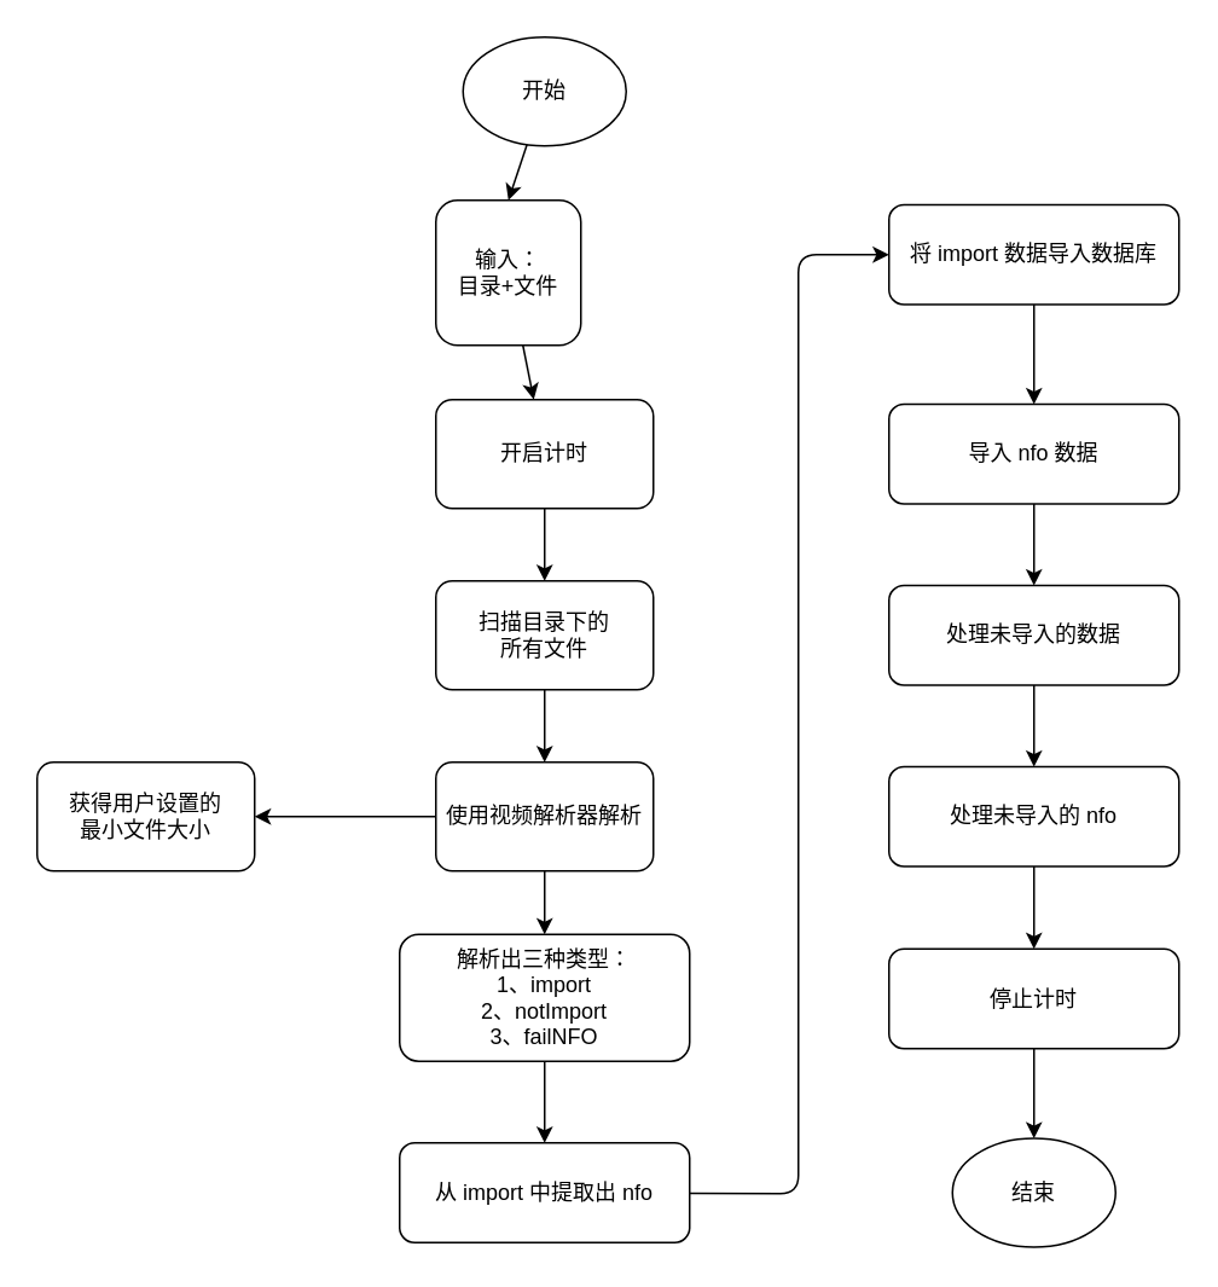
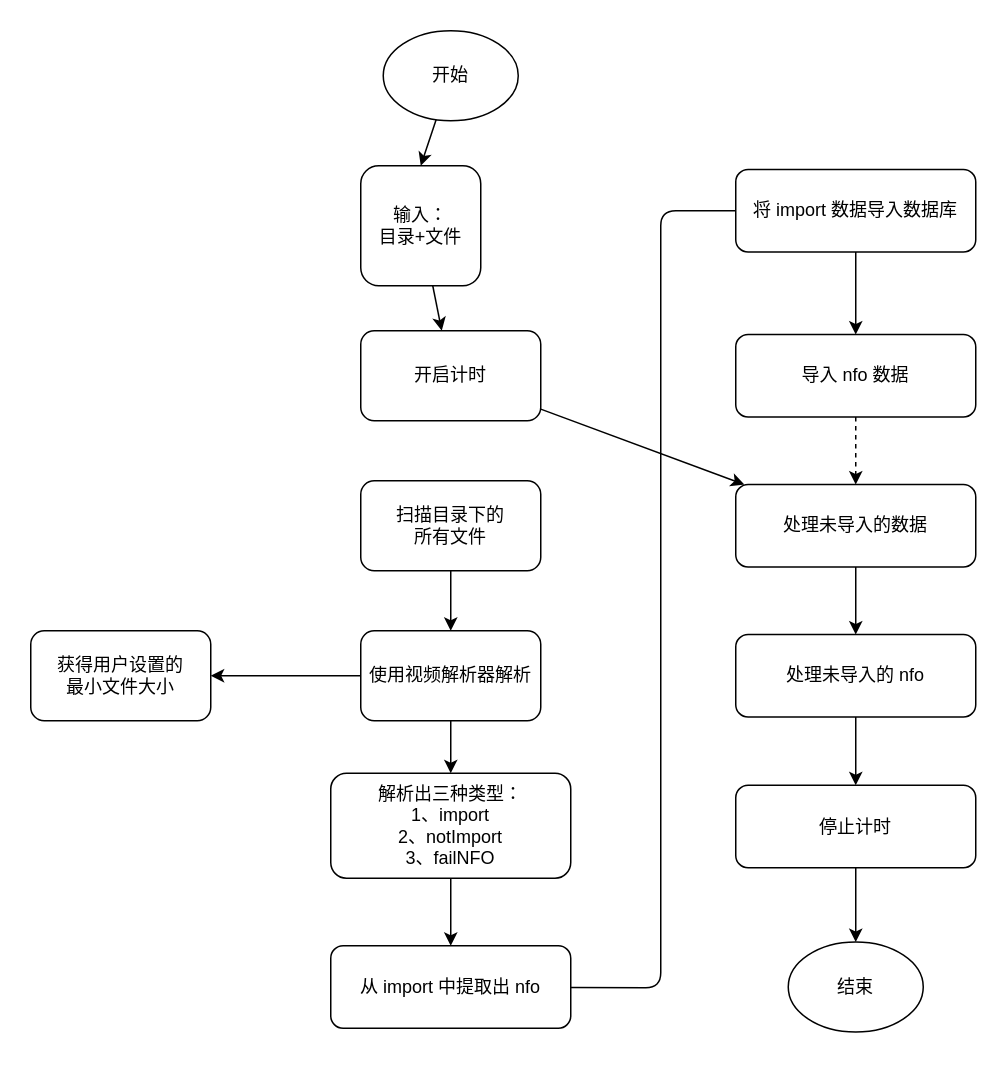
  <mxCell id="0" />
  <mxCell id="1" parent="0" />
  <mxCell id="2" style="edgeStyle=none;html=1;entryX=0.5;entryY=0;entryDx=0;entryDy=0;" parent="1" source="3" target="5" edge="1"><mxGeometry relative="1" as="geometry" /></mxCell>
  <mxCell id="3" value="开始" style="ellipse;whiteSpace=wrap;html=1;" parent="1" vertex="1"><mxGeometry x="255" y="20" width="90" height="60" as="geometry" /></mxCell>
  <mxCell id="4" value="" style="edgeStyle=none;html=1;" edge="1" parent="1" source="5" target="7"><mxGeometry relative="1" as="geometry" /></mxCell>
  <mxCell id="5" value="输入：&lt;br&gt;目录+文件" style="rounded=1;whiteSpace=wrap;html=1;" parent="1" vertex="1"><mxGeometry x="240" y="110" width="80" height="80" as="geometry" /></mxCell>
- <mxCell id="6" value="" style="edgeStyle=none;html=1;" edge="1" parent="1" source="7" target="9"><mxGeometry relative="1" as="geometry" /></mxCell>
+ <mxCell id="6" value="" style="edgeStyle=none;html=1;" edge="1" parent="1" source="7" target="22"><mxGeometry relative="1" as="geometry" /></mxCell>
  <mxCell id="7" value="开启计时" style="rounded=1;whiteSpace=wrap;html=1;" vertex="1" parent="1"><mxGeometry x="240" y="220" width="120" height="60" as="geometry" /></mxCell>
  <mxCell id="8" value="" style="edgeStyle=none;html=1;" edge="1" parent="1" source="9" target="12"><mxGeometry relative="1" as="geometry" /></mxCell>
  <mxCell id="9" value="扫描目录下的&lt;br&gt;所有文件" style="rounded=1;whiteSpace=wrap;html=1;" vertex="1" parent="1"><mxGeometry x="240" y="320" width="120" height="60" as="geometry" /></mxCell>
  <mxCell id="10" value="" style="edgeStyle=none;html=1;" edge="1" parent="1" source="12" target="14"><mxGeometry relative="1" as="geometry" /></mxCell>
  <mxCell id="11" value="" style="edgeStyle=none;html=1;" edge="1" parent="1" source="12" target="28"><mxGeometry relative="1" as="geometry" /></mxCell>
  <mxCell id="12" value="使用视频解析器解析" style="rounded=1;whiteSpace=wrap;html=1;" vertex="1" parent="1"><mxGeometry x="240" y="420" width="120" height="60" as="geometry" /></mxCell>
  <mxCell id="13" value="" style="edgeStyle=none;html=1;" edge="1" parent="1" source="14" target="16"><mxGeometry relative="1" as="geometry" /></mxCell>
  <mxCell id="14" value="解析出三种类型：&lt;br&gt;1、import&lt;br&gt;2、notImport&lt;br&gt;3、failNFO" style="rounded=1;whiteSpace=wrap;html=1;" vertex="1" parent="1"><mxGeometry x="220" y="515" width="160" height="70" as="geometry" /></mxCell>
- <mxCell id="15" style="edgeStyle=none;html=1;entryX=0;entryY=0.5;entryDx=0;entryDy=0;" edge="1" parent="1" source="16" target="18"><mxGeometry relative="1" as="geometry"><Array as="points"><mxPoint x="440" y="658" /><mxPoint x="440" y="140" /></Array></mxGeometry></mxCell>
+ <mxCell id="15" style="edgeStyle=none;html=1;entryX=0;entryY=0.5;entryDx=0;entryDy=0;endArrow=none;" edge="1" parent="1" source="16" target="18"><mxGeometry relative="1" as="geometry"><Array as="points"><mxPoint x="440" y="658" /><mxPoint x="440" y="140" /></Array></mxGeometry></mxCell>
  <mxCell id="16" value="从 import 中提取出 nfo" style="rounded=1;whiteSpace=wrap;html=1;" vertex="1" parent="1"><mxGeometry x="220" y="630" width="160" height="55" as="geometry" /></mxCell>
  <mxCell id="17" value="" style="edgeStyle=none;html=1;" edge="1" parent="1" source="18" target="20"><mxGeometry relative="1" as="geometry" /></mxCell>
  <mxCell id="18" value="将 import 数据导入数据库" style="rounded=1;whiteSpace=wrap;html=1;" vertex="1" parent="1"><mxGeometry x="490" y="112.5" width="160" height="55" as="geometry" /></mxCell>
- <mxCell id="19" value="" style="edgeStyle=none;html=1;" edge="1" parent="1" source="20" target="22"><mxGeometry relative="1" as="geometry" /></mxCell>
+ <mxCell id="19" value="" style="edgeStyle=none;html=1;dashed=1;" edge="1" parent="1" source="20" target="22"><mxGeometry relative="1" as="geometry" /></mxCell>
  <mxCell id="20" value="导入 nfo 数据" style="rounded=1;whiteSpace=wrap;html=1;" vertex="1" parent="1"><mxGeometry x="490" y="222.5" width="160" height="55" as="geometry" /></mxCell>
  <mxCell id="21" value="" style="edgeStyle=none;html=1;" edge="1" parent="1" source="22" target="24"><mxGeometry relative="1" as="geometry" /></mxCell>
  <mxCell id="22" value="处理未导入的数据" style="rounded=1;whiteSpace=wrap;html=1;" vertex="1" parent="1"><mxGeometry x="490" y="322.5" width="160" height="55" as="geometry" /></mxCell>
  <mxCell id="23" value="" style="edgeStyle=none;html=1;" edge="1" parent="1" source="24" target="26"><mxGeometry relative="1" as="geometry" /></mxCell>
  <mxCell id="24" value="处理未导入的 nfo" style="rounded=1;whiteSpace=wrap;html=1;" vertex="1" parent="1"><mxGeometry x="490" y="422.5" width="160" height="55" as="geometry" /></mxCell>
  <mxCell id="25" value="" style="edgeStyle=none;html=1;" edge="1" parent="1" source="26" target="27"><mxGeometry relative="1" as="geometry" /></mxCell>
  <mxCell id="26" value="停止计时" style="rounded=1;whiteSpace=wrap;html=1;" vertex="1" parent="1"><mxGeometry x="490" y="523" width="160" height="55" as="geometry" /></mxCell>
  <mxCell id="27" value="结束" style="ellipse;whiteSpace=wrap;html=1;" vertex="1" parent="1"><mxGeometry x="525" y="627.5" width="90" height="60" as="geometry" /></mxCell>
  <mxCell id="28" value="获得用户设置的&lt;br&gt;最小文件大小" style="rounded=1;whiteSpace=wrap;html=1;" vertex="1" parent="1"><mxGeometry x="20" y="420" width="120" height="60" as="geometry" /></mxCell>
